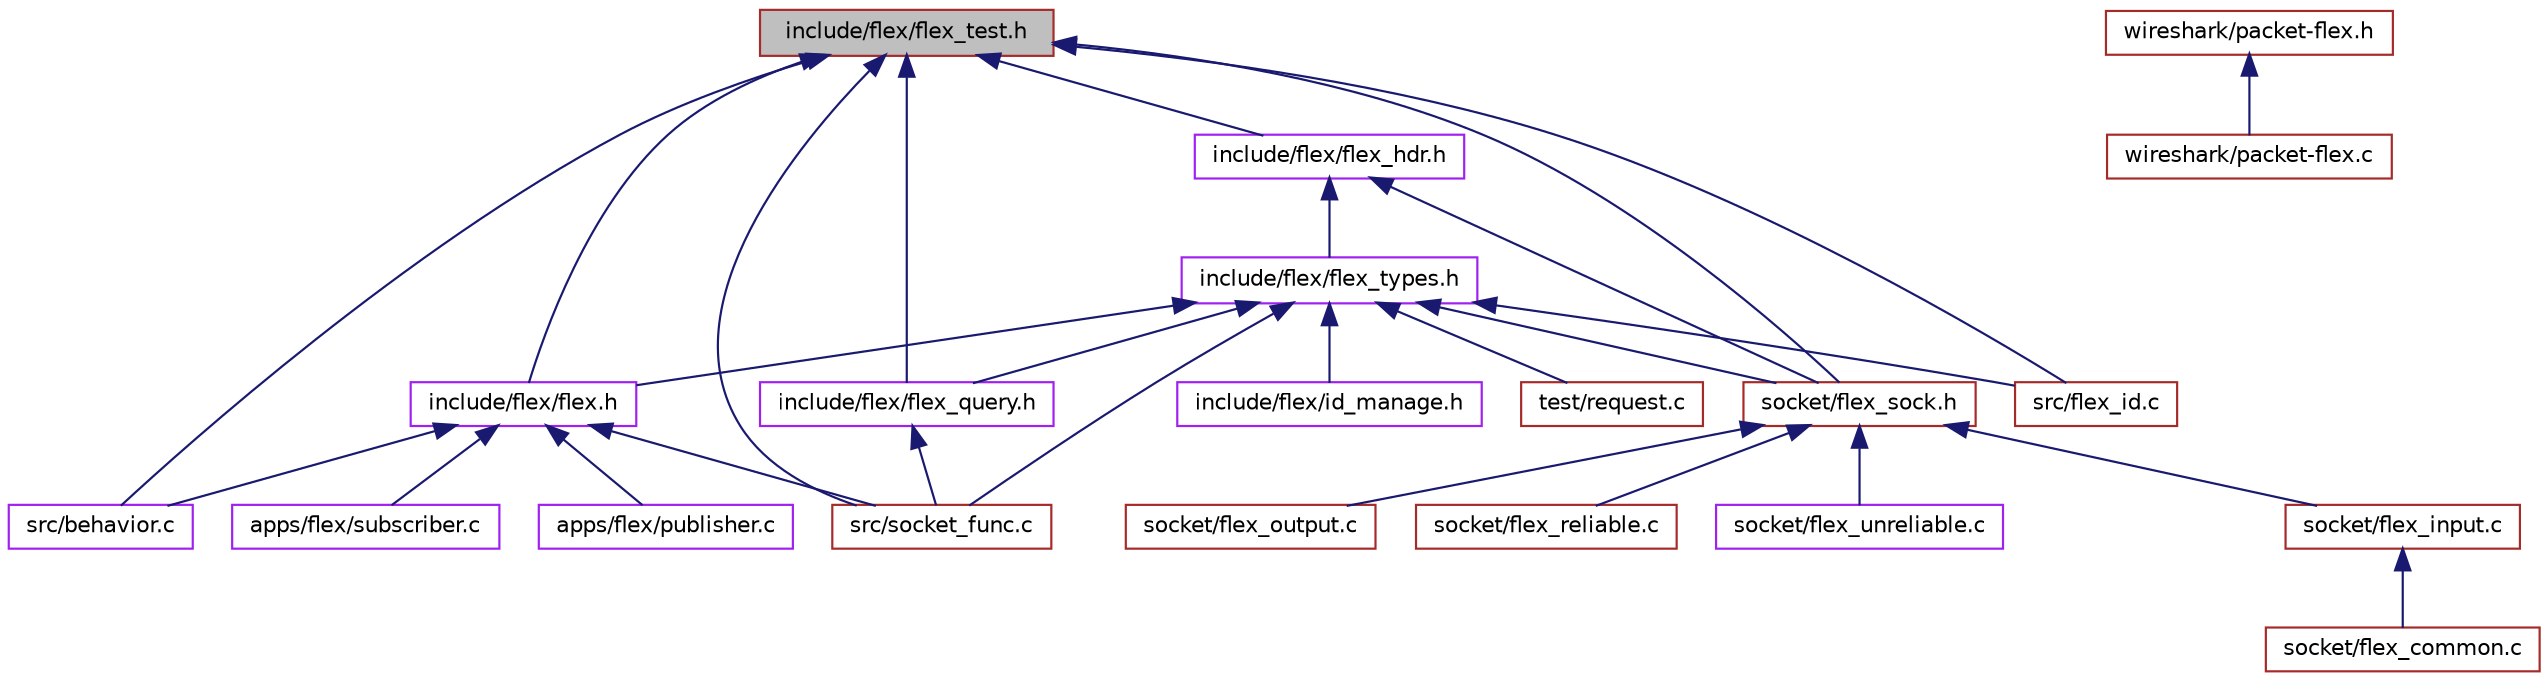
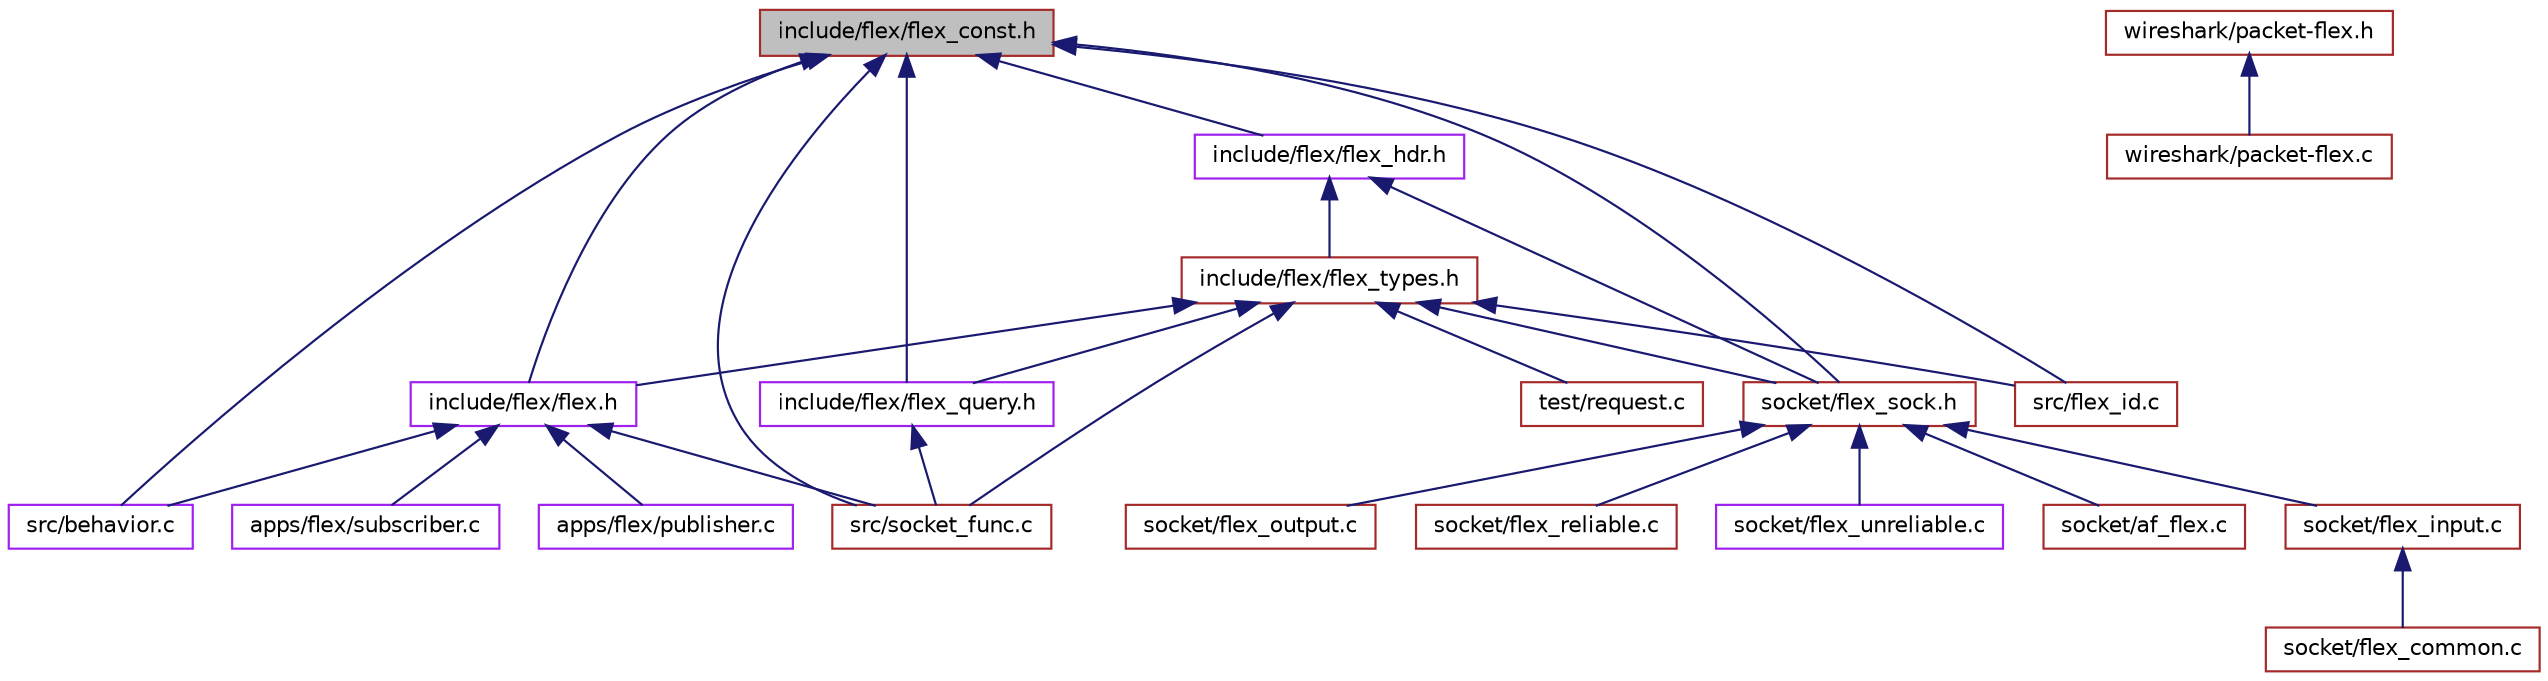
  digraph {
    node [color=brown fillcolor=white fontname=Helvetica fontsize=10 shape=record style=filled]
    edge [color=midnightblue dir=back fontname=Helvetica fontsize=10 labelfontname=Helvetica labelfontsize=10 style=solid]
-   n1 [fillcolor=grey75 fontcolor=black height=0.2 label="include/flex/flex_test.h" width=0.4]
+   n1 [fillcolor=grey75 fontcolor=black height=0.2 label="include/flex/flex_const.h" width=0.4]
    n2 [color=purple height=0.2 label="include/flex/flex.h" width=0.4]
    n3 [color=purple height=0.2 label="src/behavior.c" width=0.4]
    n4 [height=0.2 label="src/socket_func.c" width=0.4]
    n5 [color=purple height=0.2 label="include/flex/flex_hdr.h" width=0.4]
    n6 [color=purple height=0.2 label="include/flex/flex_query.h" width=0.4]
    n7 [height=0.2 label="socket/flex_sock.h" width=0.4]
    n8 [height=0.2 label="src/flex_id.c" width=0.4]
    n9 [color=purple height=0.2 label="apps/flex/publisher.c" width=0.4]
    n10 [color=purple height=0.2 label="apps/flex/subscriber.c" width=0.4]
-   n11 [color=purple height=0.2 label="include/flex/flex_types.h" width=0.4]
+   n11 [height=0.2 label="include/flex/flex_types.h" width=0.4]
+   n12 [height=0.2 label="socket/af_flex.c" width=0.4]
    n13 [height=0.2 label="socket/flex_input.c" width=0.4]
    n14 [height=0.2 label="socket/flex_output.c" width=0.4]
    n15 [height=0.2 label="socket/flex_reliable.c" width=0.4]
    n16 [color=purple height=0.2 label="socket/flex_unreliable.c" width=0.4]
    n17 [height=0.2 label="wireshark/packet-flex.h" width=0.4]
    n18 [height=0.2 label="wireshark/packet-flex.c" width=0.4]
-   n19 [color=purple height=0.2 label="include/flex/id_manage.h" width=0.4]
    n20 [height=0.2 label="test/request.c" width=0.4]
    n21 [height=0.2 label="socket/flex_common.c" width=0.4]
    n1 -> n2
    n1 -> n3
    n1 -> n4
    n1 -> n5
    n1 -> n6
    n1 -> n7
    n1 -> n8
    n2 -> n3
    n2 -> n4
    n2 -> n9
    n2 -> n10
    n5 -> n7
    n5 -> n11
    n6 -> n4
+   n7 -> n12
    n7 -> n13
    n7 -> n14
    n7 -> n15
    n7 -> n16
    n11 -> n2
    n11 -> n4
    n11 -> n6
    n11 -> n7
    n11 -> n8
-   n11 -> n19
    n11 -> n20
    n13 -> n21
    n17 -> n18
  }
